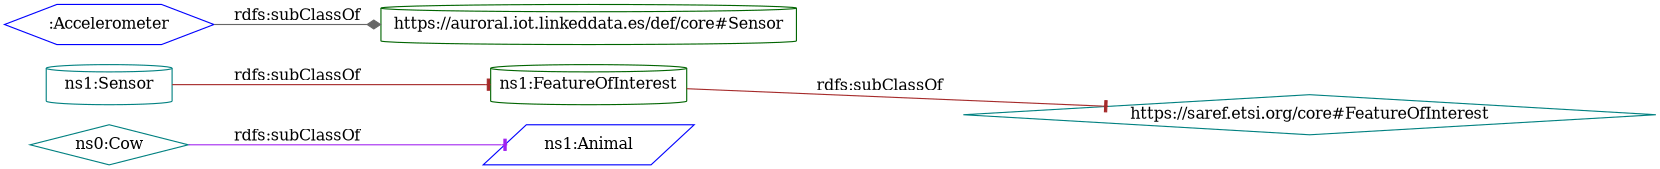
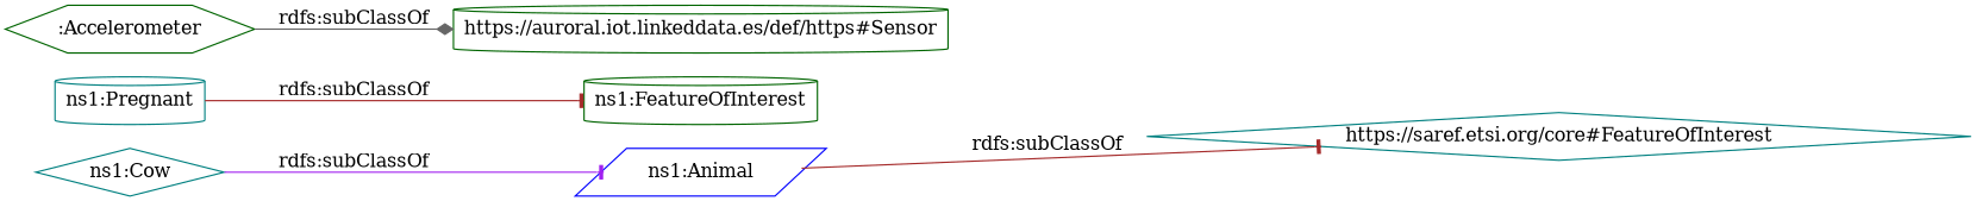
  digraph {
    rankdir=LR
    node [color=teal shape=cylinder]
    edge [arrowhead=tee color=brown]
-   "ns1:Pregnant" [label="ns1:Sensor"]
+   "ns1:Pregnant"
    n2 [color=darkgreen label="ns1:FeatureOfInterest"]
-   ":Accelerometer" [color=blue shape=hexagon]
-   "https://auroral.iot.linkeddata.es/def/core#Sensor" [color=darkgreen]
+   ":Accelerometer" [color=darkgreen shape=hexagon]
+   "https://auroral.iot.linkeddata.es/def/core#Sensor" [color=darkgreen label="https://auroral.iot.linkeddata.es/def/https#Sensor"]
    "ns1:Animal" [color=blue shape=parallelogram]
    "https://saref.etsi.org/core#FeatureOfInterest" [shape=diamond]
-   "ns1:Cow" [shape=diamond label="ns0:Cow"]
+   "ns1:Cow" [shape=diamond]
    "ns1:Pregnant" -> n2 [label="rdfs:subClassOf"]
    ":Accelerometer" -> "https://auroral.iot.linkeddata.es/def/core#Sensor" [arrowhead=diamond color=gray40 label="rdfs:subClassOf"]
-   n2 -> "https://saref.etsi.org/core#FeatureOfInterest" [label="rdfs:subClassOf"]
+   "ns1:Animal" -> "https://saref.etsi.org/core#FeatureOfInterest" [label="rdfs:subClassOf"]
    "ns1:Cow" -> "ns1:Animal" [color=purple label="rdfs:subClassOf"]
  }
